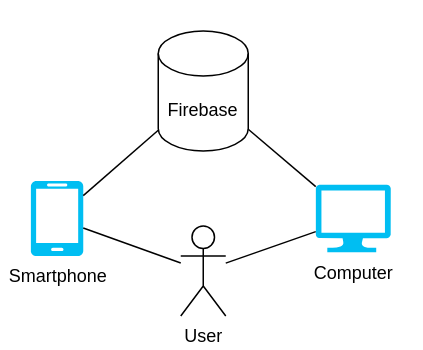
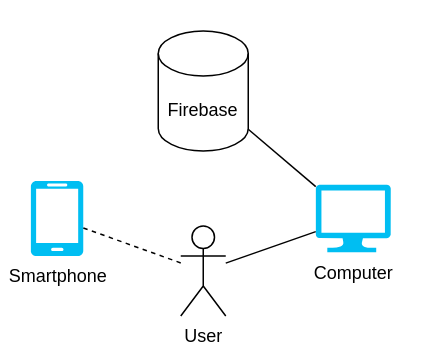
  <mxCell id="0" />
  <mxCell id="1" parent="0" />
  <mxCell id="2" value="User" style="shape=umlActor;verticalLabelPosition=bottom;verticalAlign=top;html=1;outlineConnect=0;" vertex="1" parent="1"><mxGeometry x="120" y="150" width="30" height="60" as="geometry" /></mxCell>
  <mxCell id="3" value="Smartphone" style="verticalLabelPosition=bottom;html=1;verticalAlign=top;align=center;strokeColor=none;fillColor=#00BEF2;shape=mxgraph.azure.mobile;pointerEvents=1;" vertex="1" parent="1"><mxGeometry x="20" y="120" width="35" height="50" as="geometry" /></mxCell>
- <mxCell id="4" value="" style="endArrow=none;html=1;rounded=0;" edge="1" parent="1" source="2" target="3"><mxGeometry width="50" height="50" relative="1" as="geometry"><mxPoint x="310" y="320" as="sourcePoint" /><mxPoint x="360" y="270" as="targetPoint" /></mxGeometry></mxCell>
+ <mxCell id="4" value="" style="endArrow=none;html=1;rounded=0;dashed=1;" edge="1" parent="1" source="2" target="3"><mxGeometry width="50" height="50" relative="1" as="geometry"><mxPoint x="310" y="320" as="sourcePoint" /><mxPoint x="360" y="270" as="targetPoint" /></mxGeometry></mxCell>
  <mxCell id="5" value="Firebase" style="shape=cylinder3;whiteSpace=wrap;html=1;boundedLbl=1;backgroundOutline=1;size=15;" vertex="1" parent="1"><mxGeometry x="105" y="20" width="60" height="80" as="geometry" /></mxCell>
  <mxCell id="6" value="Computer" style="verticalLabelPosition=bottom;html=1;verticalAlign=top;align=center;strokeColor=none;fillColor=#00BEF2;shape=mxgraph.azure.computer;pointerEvents=1;" vertex="1" parent="1"><mxGeometry x="210" y="122.5" width="50" height="45" as="geometry" /></mxCell>
  <mxCell id="7" value="" style="endArrow=none;html=1;rounded=0;" edge="1" parent="1" source="2" target="6"><mxGeometry width="50" height="50" relative="1" as="geometry"><mxPoint x="310" y="320" as="sourcePoint" /><mxPoint x="360" y="270" as="targetPoint" /><Array as="points" /></mxGeometry></mxCell>
- <mxCell id="8" value="" style="endArrow=none;html=1;rounded=0;" edge="1" parent="1" source="3" target="5"><mxGeometry width="50" height="50" relative="1" as="geometry"><mxPoint x="160" y="350" as="sourcePoint" /><mxPoint x="210" y="300" as="targetPoint" /></mxGeometry></mxCell>
  <mxCell id="9" value="" style="endArrow=none;html=1;rounded=0;" edge="1" parent="1" source="6" target="5"><mxGeometry width="50" height="50" relative="1" as="geometry"><mxPoint x="160" y="350" as="sourcePoint" /><mxPoint x="210" y="300" as="targetPoint" /></mxGeometry></mxCell>
